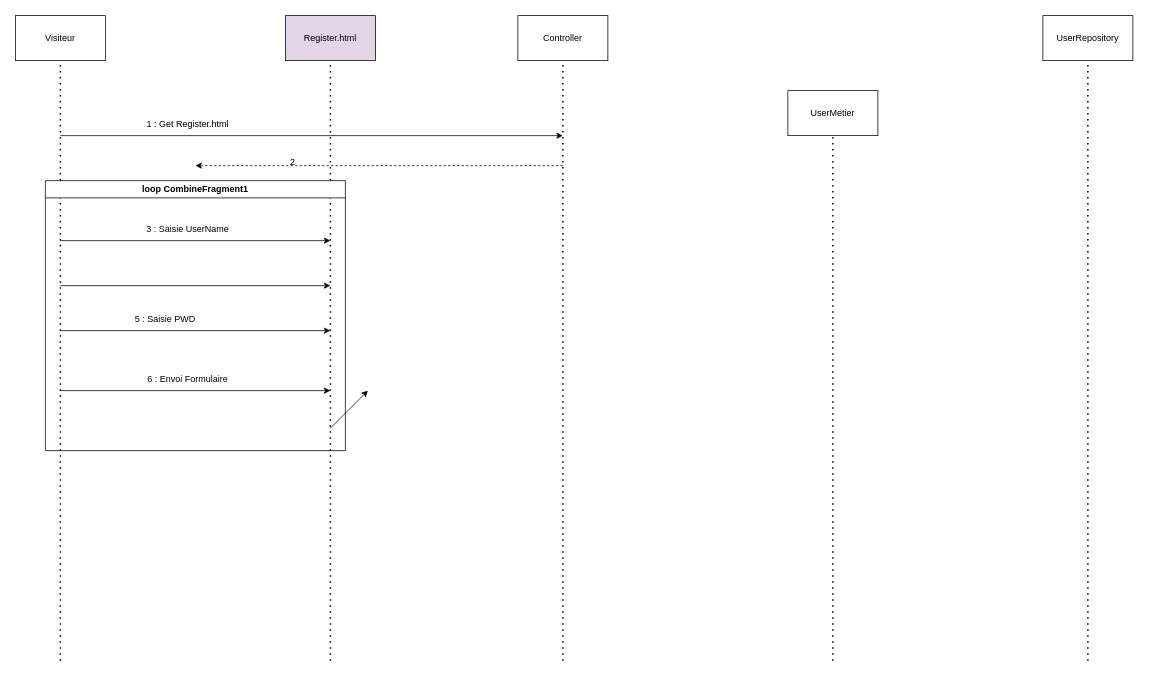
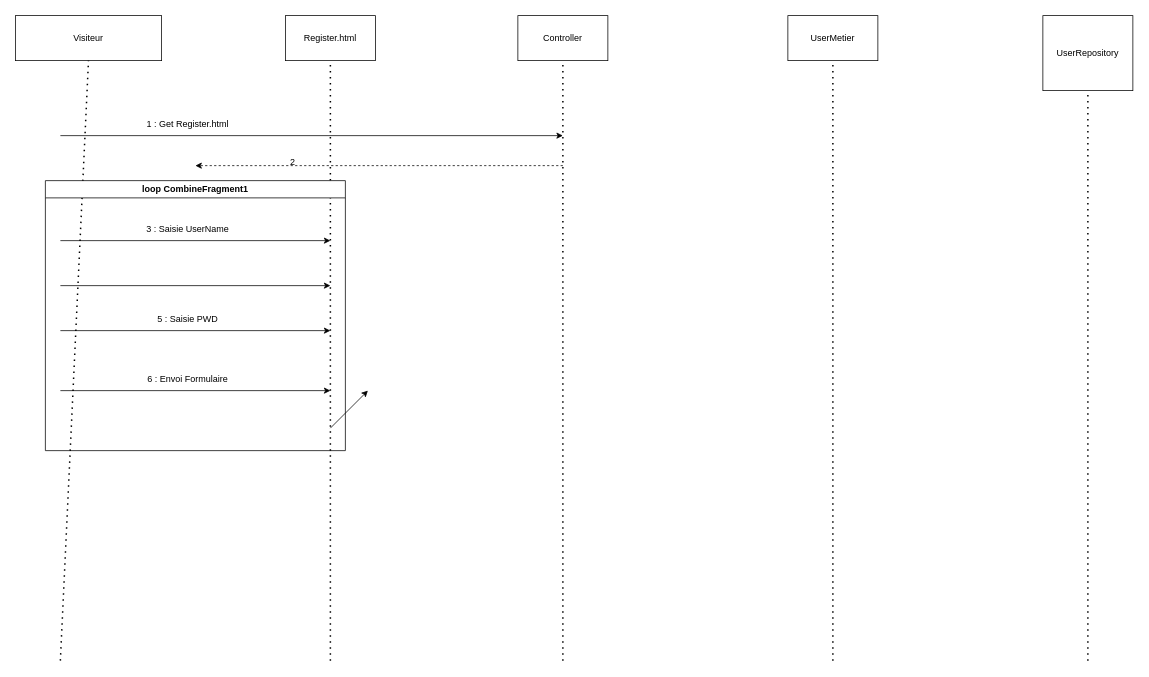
  <mxCell id="0" />
  <mxCell id="1" parent="0" />
- <mxCell id="2" value="Visiteur" style="rounded=0;whiteSpace=wrap;html=1;" vertex="1" parent="1"><mxGeometry x="20" y="20" width="120" height="60" as="geometry" /></mxCell>
+ <mxCell id="2" value="Visiteur" style="rounded=0;whiteSpace=wrap;html=1;" vertex="1" parent="1"><mxGeometry x="20" y="20" width="195" height="60" as="geometry" /></mxCell>
  <mxCell id="3" value="" style="endArrow=none;dashed=1;html=1;dashPattern=1 3;strokeWidth=2;rounded=0;entryX=0.5;entryY=1;entryDx=0;entryDy=0;" edge="1" parent="1" target="2"><mxGeometry width="50" height="50" relative="1" as="geometry"><mxPoint x="80" y="880" as="sourcePoint" /><mxPoint x="380" y="400" as="targetPoint" /></mxGeometry></mxCell>
- <mxCell id="4" value="Register.html" style="rounded=0;whiteSpace=wrap;html=1;fillColor=#e1d5e7;" vertex="1" parent="1"><mxGeometry x="380" y="20" width="120" height="60" as="geometry" /></mxCell>
+ <mxCell id="4" value="Register.html" style="rounded=0;whiteSpace=wrap;html=1;" vertex="1" parent="1"><mxGeometry x="380" y="20" width="120" height="60" as="geometry" /></mxCell>
  <mxCell id="5" value="" style="endArrow=none;dashed=1;html=1;dashPattern=1 3;strokeWidth=2;rounded=0;entryX=0.5;entryY=1;entryDx=0;entryDy=0;" edge="1" parent="1" target="4"><mxGeometry width="50" height="50" relative="1" as="geometry"><mxPoint x="440" y="880" as="sourcePoint" /><mxPoint x="740" y="400" as="targetPoint" /></mxGeometry></mxCell>
  <mxCell id="6" value="Controller" style="rounded=0;whiteSpace=wrap;html=1;" vertex="1" parent="1"><mxGeometry x="690" y="20" width="120" height="60" as="geometry" /></mxCell>
  <mxCell id="7" value="" style="endArrow=none;dashed=1;html=1;dashPattern=1 3;strokeWidth=2;rounded=0;entryX=0.5;entryY=1;entryDx=0;entryDy=0;" edge="1" parent="1" target="6"><mxGeometry width="50" height="50" relative="1" as="geometry"><mxPoint x="750" y="880" as="sourcePoint" /><mxPoint x="1050" y="400" as="targetPoint" /></mxGeometry></mxCell>
- <mxCell id="8" value="UserMetier" style="rounded=0;whiteSpace=wrap;html=1;" vertex="1" parent="1"><mxGeometry x="1050" y="120" width="120" height="60" as="geometry" /></mxCell>
+ <mxCell id="8" value="UserMetier" style="rounded=0;whiteSpace=wrap;html=1;" vertex="1" parent="1"><mxGeometry x="1050" y="20" width="120" height="60" as="geometry" /></mxCell>
  <mxCell id="9" value="" style="endArrow=none;dashed=1;html=1;dashPattern=1 3;strokeWidth=2;rounded=0;entryX=0.5;entryY=1;entryDx=0;entryDy=0;" edge="1" parent="1" target="8"><mxGeometry width="50" height="50" relative="1" as="geometry"><mxPoint x="1110" y="880" as="sourcePoint" /><mxPoint x="1410" y="400" as="targetPoint" /></mxGeometry></mxCell>
- <mxCell id="10" value="UserRepository" style="rounded=0;whiteSpace=wrap;html=1;" vertex="1" parent="1"><mxGeometry x="1390" y="20" width="120" height="60" as="geometry" /></mxCell>
+ <mxCell id="10" value="UserRepository" style="rounded=0;whiteSpace=wrap;html=1;" vertex="1" parent="1"><mxGeometry x="1390" y="20" width="120" height="100" as="geometry" /></mxCell>
  <mxCell id="11" value="" style="endArrow=none;dashed=1;html=1;dashPattern=1 3;strokeWidth=2;rounded=0;entryX=0.5;entryY=1;entryDx=0;entryDy=0;" edge="1" parent="1" target="10"><mxGeometry width="50" height="50" relative="1" as="geometry"><mxPoint x="1450" y="880" as="sourcePoint" /><mxPoint x="1750" y="400" as="targetPoint" /></mxGeometry></mxCell>
  <mxCell id="12" value="" style="endArrow=classic;html=1;rounded=0;" edge="1" parent="1"><mxGeometry width="50" height="50" relative="1" as="geometry"><mxPoint x="80" y="180" as="sourcePoint" /><mxPoint x="750" y="180" as="targetPoint" /></mxGeometry></mxCell>
  <mxCell id="13" value="1 :&amp;nbsp;&lt;span style=&quot;background-color: transparent; color: light-dark(rgb(0, 0, 0), rgb(255, 255, 255));&quot;&gt;Get Register.html&lt;/span&gt;" style="text;html=1;align=center;verticalAlign=middle;whiteSpace=wrap;rounded=0;" vertex="1" parent="1"><mxGeometry x="190" y="150" width="120" height="30" as="geometry" /></mxCell>
  <mxCell id="14" value="" style="endArrow=classic;html=1;rounded=0;" edge="1" parent="1"><mxGeometry width="50" height="50" relative="1" as="geometry"><mxPoint x="80" y="320" as="sourcePoint" /><mxPoint x="440" y="320" as="targetPoint" /></mxGeometry></mxCell>
  <mxCell id="15" value="3 : Saisie UserName" style="text;html=1;align=center;verticalAlign=middle;whiteSpace=wrap;rounded=0;" vertex="1" parent="1"><mxGeometry x="190" y="290" width="120" height="30" as="geometry" /></mxCell>
  <mxCell id="16" value="" style="endArrow=classic;html=1;rounded=0;" edge="1" parent="1"><mxGeometry width="50" height="50" relative="1" as="geometry"><mxPoint x="80" y="380" as="sourcePoint" /><mxPoint x="440" y="380" as="targetPoint" /></mxGeometry></mxCell>
  <mxCell id="17" value="" style="endArrow=classic;html=1;rounded=0;" edge="1" parent="1"><mxGeometry width="50" height="50" relative="1" as="geometry"><mxPoint x="80" y="440" as="sourcePoint" /><mxPoint x="440" y="440" as="targetPoint" /></mxGeometry></mxCell>
- <mxCell id="18" value="5 : Saisie PWD" style="text;html=1;align=center;verticalAlign=middle;whiteSpace=wrap;rounded=0;" vertex="1" parent="1"><mxGeometry x="160" y="410" width="120" height="30" as="geometry" /></mxCell>
+ <mxCell id="18" value="5 : Saisie PWD" style="text;html=1;align=center;verticalAlign=middle;whiteSpace=wrap;rounded=0;" vertex="1" parent="1"><mxGeometry x="190" y="410" width="120" height="30" as="geometry" /></mxCell>
  <mxCell id="19" value="" style="endArrow=classic;html=1;rounded=0;" edge="1" parent="1"><mxGeometry width="50" height="50" relative="1" as="geometry"><mxPoint x="80" y="520" as="sourcePoint" /><mxPoint x="440" y="520" as="targetPoint" /></mxGeometry></mxCell>
  <mxCell id="20" value="6 : Envoi Formulaire" style="text;html=1;align=center;verticalAlign=middle;whiteSpace=wrap;rounded=0;" vertex="1" parent="1"><mxGeometry x="190" y="490" width="120" height="30" as="geometry" /></mxCell>
  <mxCell id="21" value="" style="endArrow=classic;html=1;rounded=0;dashed=1;" edge="1" parent="1"><mxGeometry width="50" height="50" relative="1" as="geometry"><mxPoint x="750" y="220" as="sourcePoint" /><mxPoint x="260" y="220" as="targetPoint" /></mxGeometry></mxCell>
  <mxCell id="22" value="2" style="text;html=1;align=center;verticalAlign=middle;whiteSpace=wrap;rounded=0;" vertex="1" parent="1"><mxGeometry x="330" y="200" width="120" height="30" as="geometry" /></mxCell>
  <mxCell id="23" value="loop CombineFragment1" style="swimlane;whiteSpace=wrap;html=1;" vertex="1" parent="1"><mxGeometry x="60" y="240" width="400" height="360" as="geometry" /></mxCell>
  <mxCell id="24" value="" style="endArrow=classic;html=1;rounded=0;" edge="1" parent="1"><mxGeometry width="50" height="50" relative="1" as="geometry"><mxPoint x="440" y="570" as="sourcePoint" /><mxPoint x="490" y="520" as="targetPoint" /></mxGeometry></mxCell>
